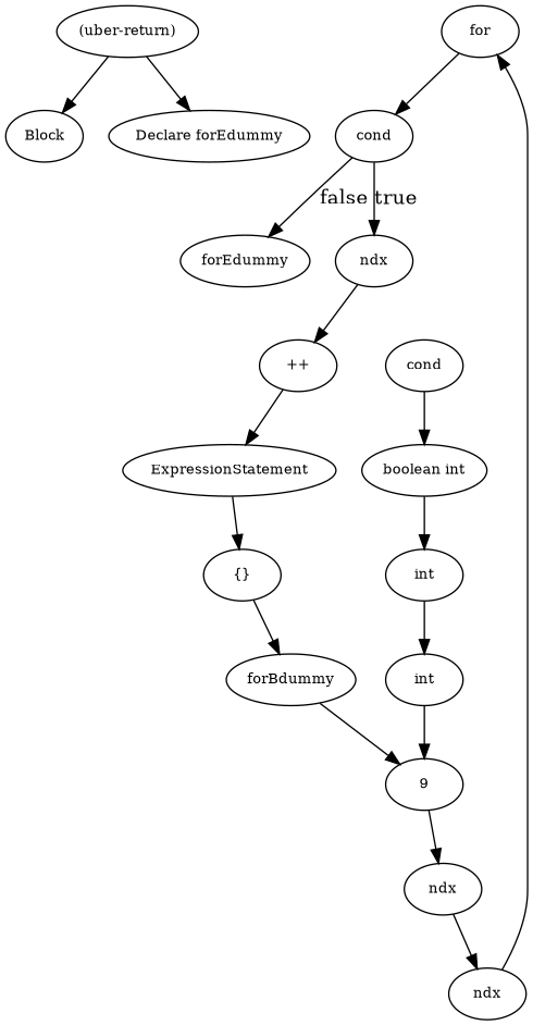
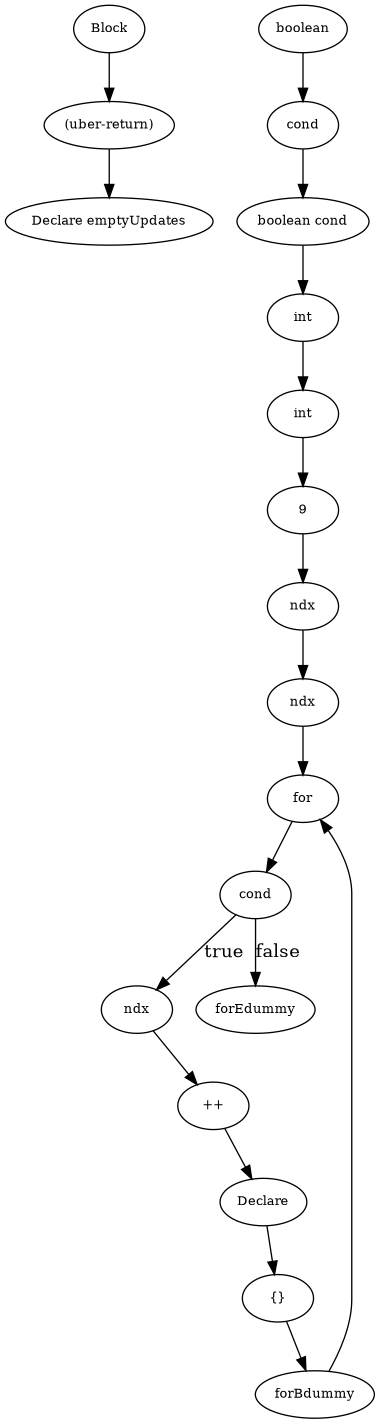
  digraph {
    fontname="DejaVu Serif"
    node [fontname="DejaVu Serif" fontsize=10]
    edge [fontname="DejaVu Serif"]
    n1 [label=Block]
    n2 [label="(uber-return)"]
-   n3 [label="Declare forEdummy"]
+   n3 [label="Declare emptyUpdates"]
    n4 [label=for]
    n5 [label=cond]
    n6 [label=ndx]
    n7 [label=forEdummy]
    n8 [label="++"]
-   n9 [label=ExpressionStatement]
+   n9 [label=Declare]
    n10 [label="{}"]
    n11 [label=forBdummy]
    n12 [label=9]
    n13 [label=ndx]
    n14 [label=ndx]
    n15 [label=int]
    n16 [label=int]
    n17 [label=cond]
-   n18 [label="boolean int"]
-   n2 -> n1
+   n18 [label="boolean cond"]
+   n19 [label=boolean]
+   n1 -> n2
    n2 -> n3
    n4 -> n5
    n5 -> n6 [label=true]
    n5 -> n7 [label=false]
    n6 -> n8
    n8 -> n9
    n9 -> n10
    n10 -> n11
-   n11 -> n12
+   n11 -> n4
    n12 -> n13
    n13 -> n14
    n14 -> n4
    n15 -> n12
    n16 -> n15
    n17 -> n18
    n18 -> n16
+   n19 -> n17
  }
